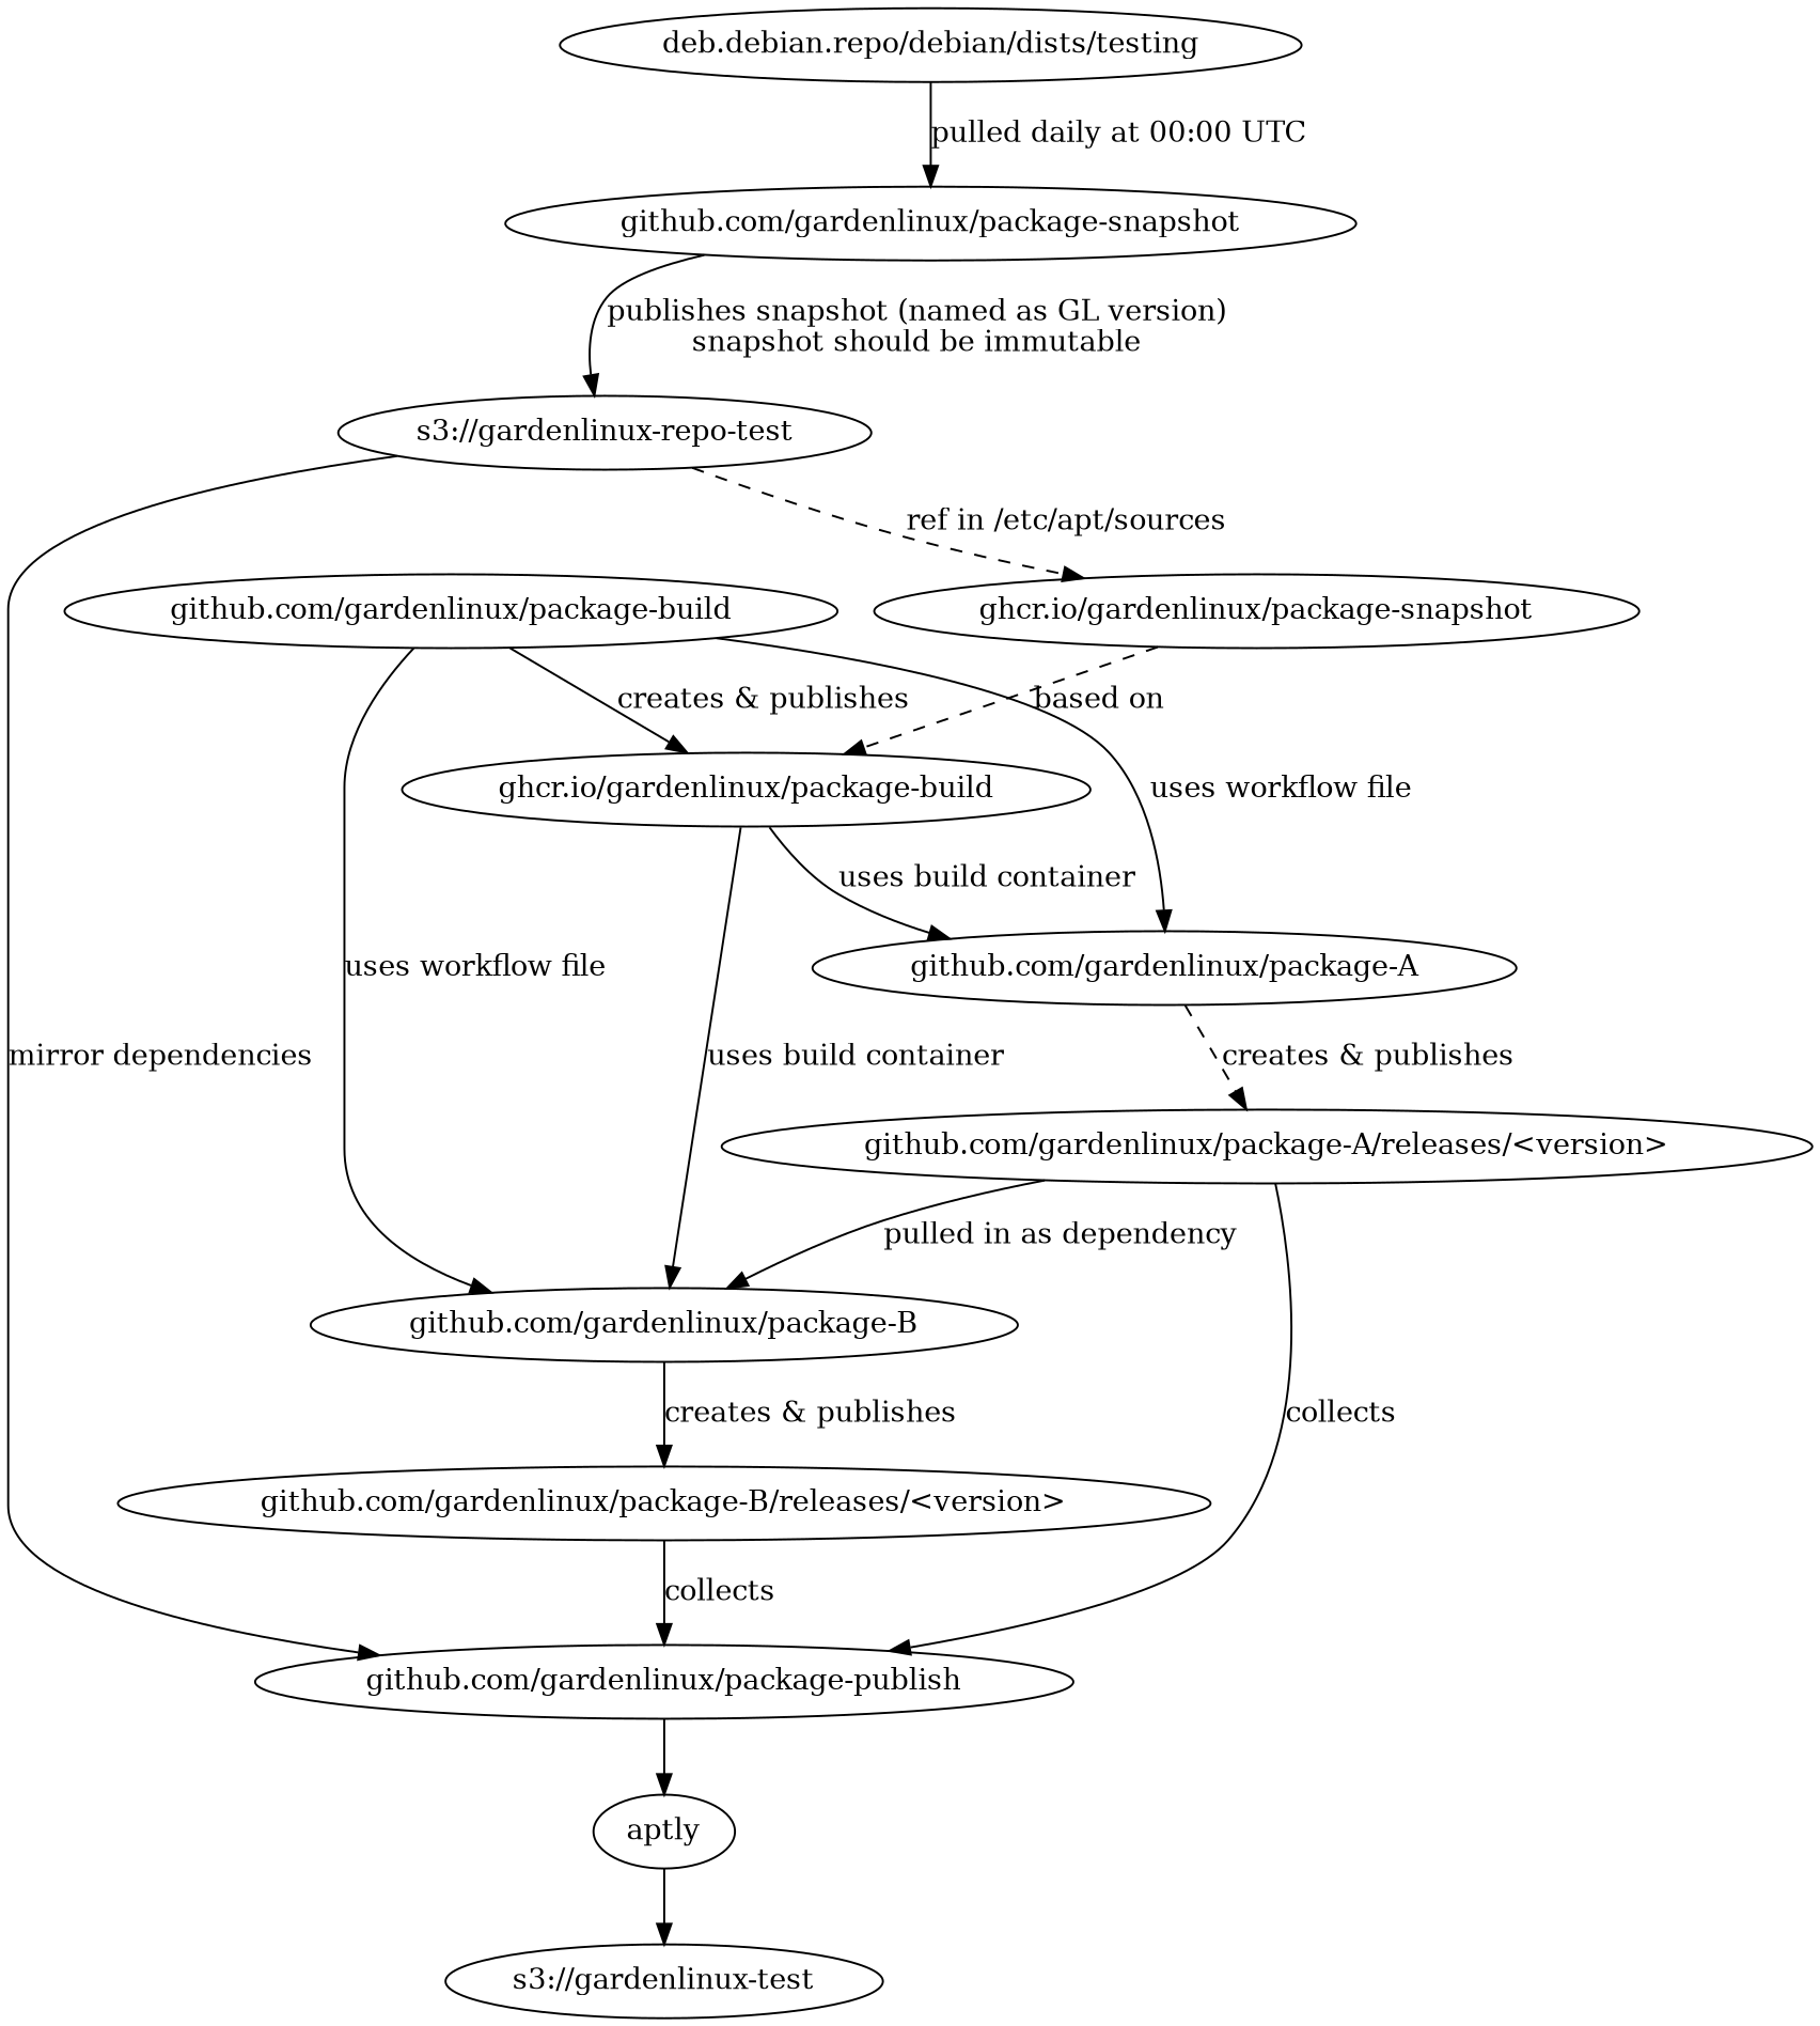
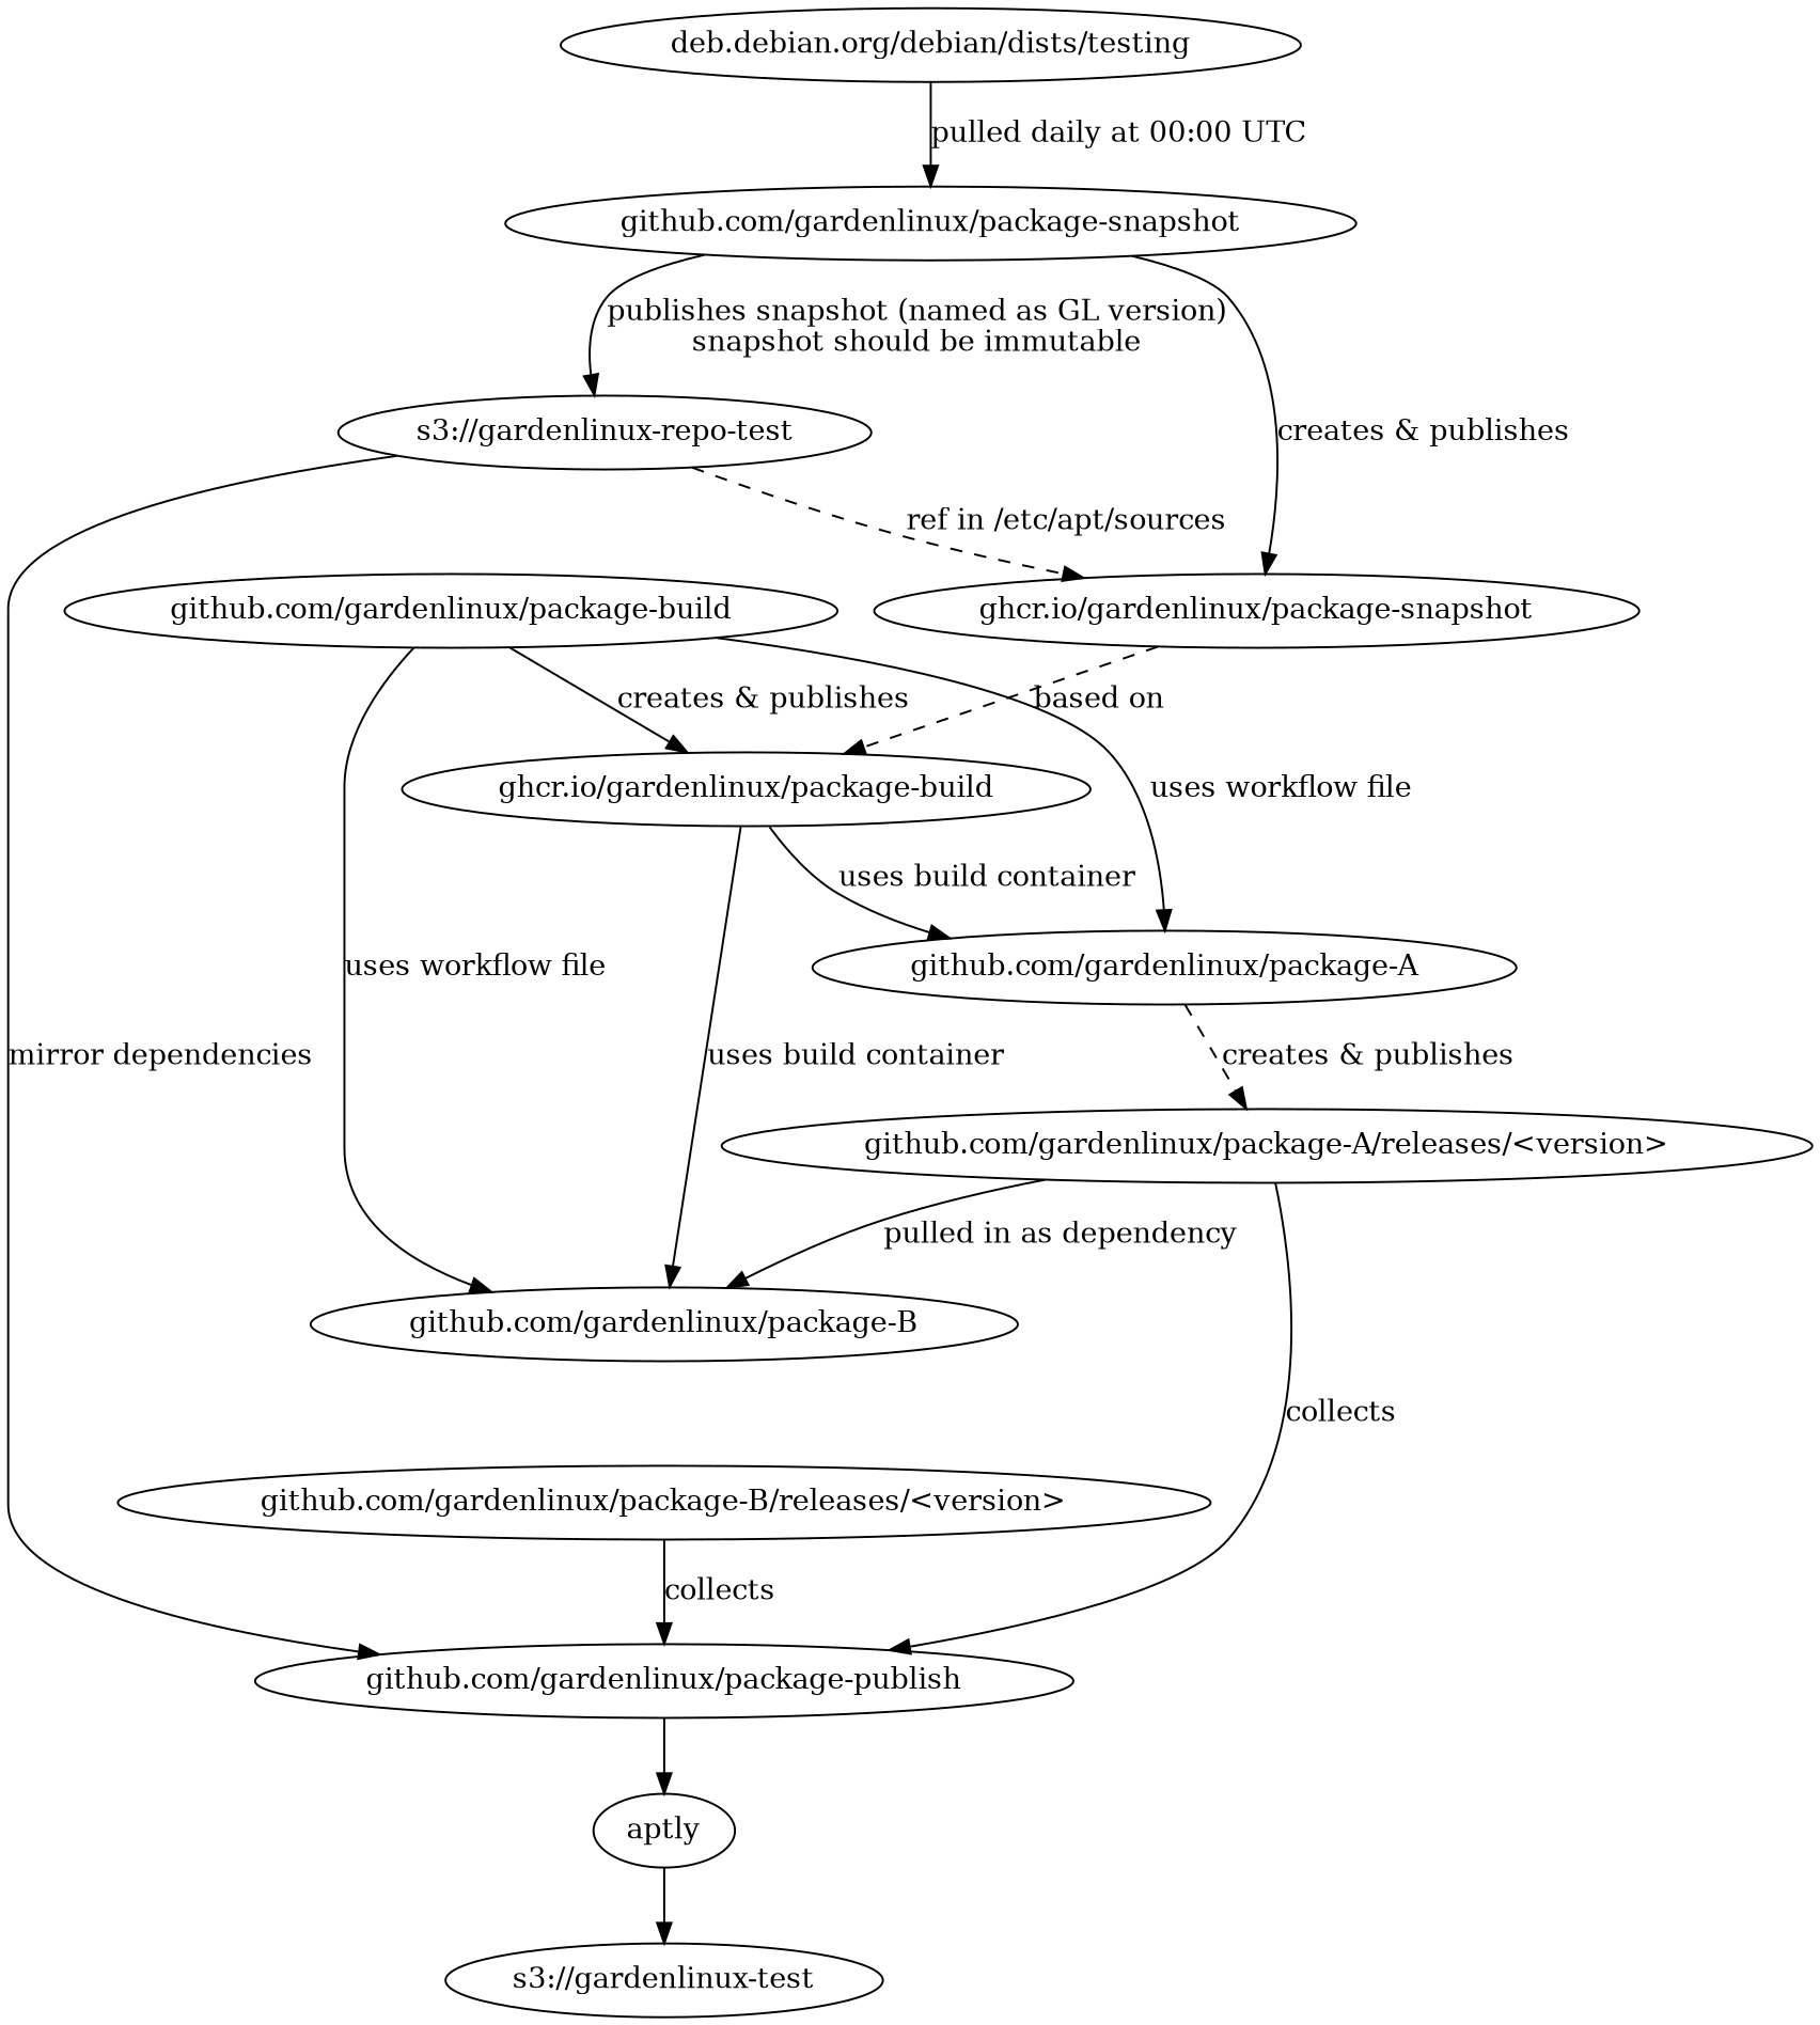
  digraph {
-   "deb.debian.org/debian/dists/testing" [label="deb.debian.repo/debian/dists/testing"]
+   "deb.debian.org/debian/dists/testing"
    "github.com/gardenlinux/package-snapshot"
    "s3://gardenlinux-repo-test"
    "ghcr.io/gardenlinux/package-snapshot"
    "github.com/gardenlinux/package-publish"
    "ghcr.io/gardenlinux/package-build"
    aptly
    "github.com/gardenlinux/package-A"
    "github.com/gardenlinux/package-B"
    "github.com/gardenlinux/package-A/releases/<version>"
    "github.com/gardenlinux/package-B/releases/<version>"
    "github.com/gardenlinux/package-build"
    n13 [label="s3://gardenlinux-test"]
    "deb.debian.org/debian/dists/testing" -> "github.com/gardenlinux/package-snapshot" [label="pulled daily at 00:00 UTC"]
    "github.com/gardenlinux/package-snapshot" -> "s3://gardenlinux-repo-test" [label="publishes snapshot (named as GL version)\nsnapshot should be immutable"]
+   "github.com/gardenlinux/package-snapshot" -> "ghcr.io/gardenlinux/package-snapshot" [label="creates & publishes"]
    "s3://gardenlinux-repo-test" -> "ghcr.io/gardenlinux/package-snapshot" [label="ref in /etc/apt/sources" style=dashed]
    "s3://gardenlinux-repo-test" -> "github.com/gardenlinux/package-publish" [label="mirror dependencies"]
    "ghcr.io/gardenlinux/package-snapshot" -> "ghcr.io/gardenlinux/package-build" [label="based on" style=dashed]
    "github.com/gardenlinux/package-publish" -> aptly
    "ghcr.io/gardenlinux/package-build" -> "github.com/gardenlinux/package-A" [label="uses build container"]
    "ghcr.io/gardenlinux/package-build" -> "github.com/gardenlinux/package-B" [label="uses build container"]
    aptly -> n13
    "github.com/gardenlinux/package-A" -> "github.com/gardenlinux/package-A/releases/<version>" [label="creates & publishes" style=dashed]
-   "github.com/gardenlinux/package-B" -> "github.com/gardenlinux/package-B/releases/<version>" [label="creates & publishes"]
    "github.com/gardenlinux/package-A/releases/<version>" -> "github.com/gardenlinux/package-publish" [label=collects]
    "github.com/gardenlinux/package-A/releases/<version>" -> "github.com/gardenlinux/package-B" [label="pulled in as dependency"]
    "github.com/gardenlinux/package-B/releases/<version>" -> "github.com/gardenlinux/package-publish" [label=collects]
    "github.com/gardenlinux/package-build" -> "ghcr.io/gardenlinux/package-build" [label="creates & publishes"]
    "github.com/gardenlinux/package-build" -> "github.com/gardenlinux/package-A" [label="uses workflow file"]
    "github.com/gardenlinux/package-build" -> "github.com/gardenlinux/package-B" [label="uses workflow file"]
  }
